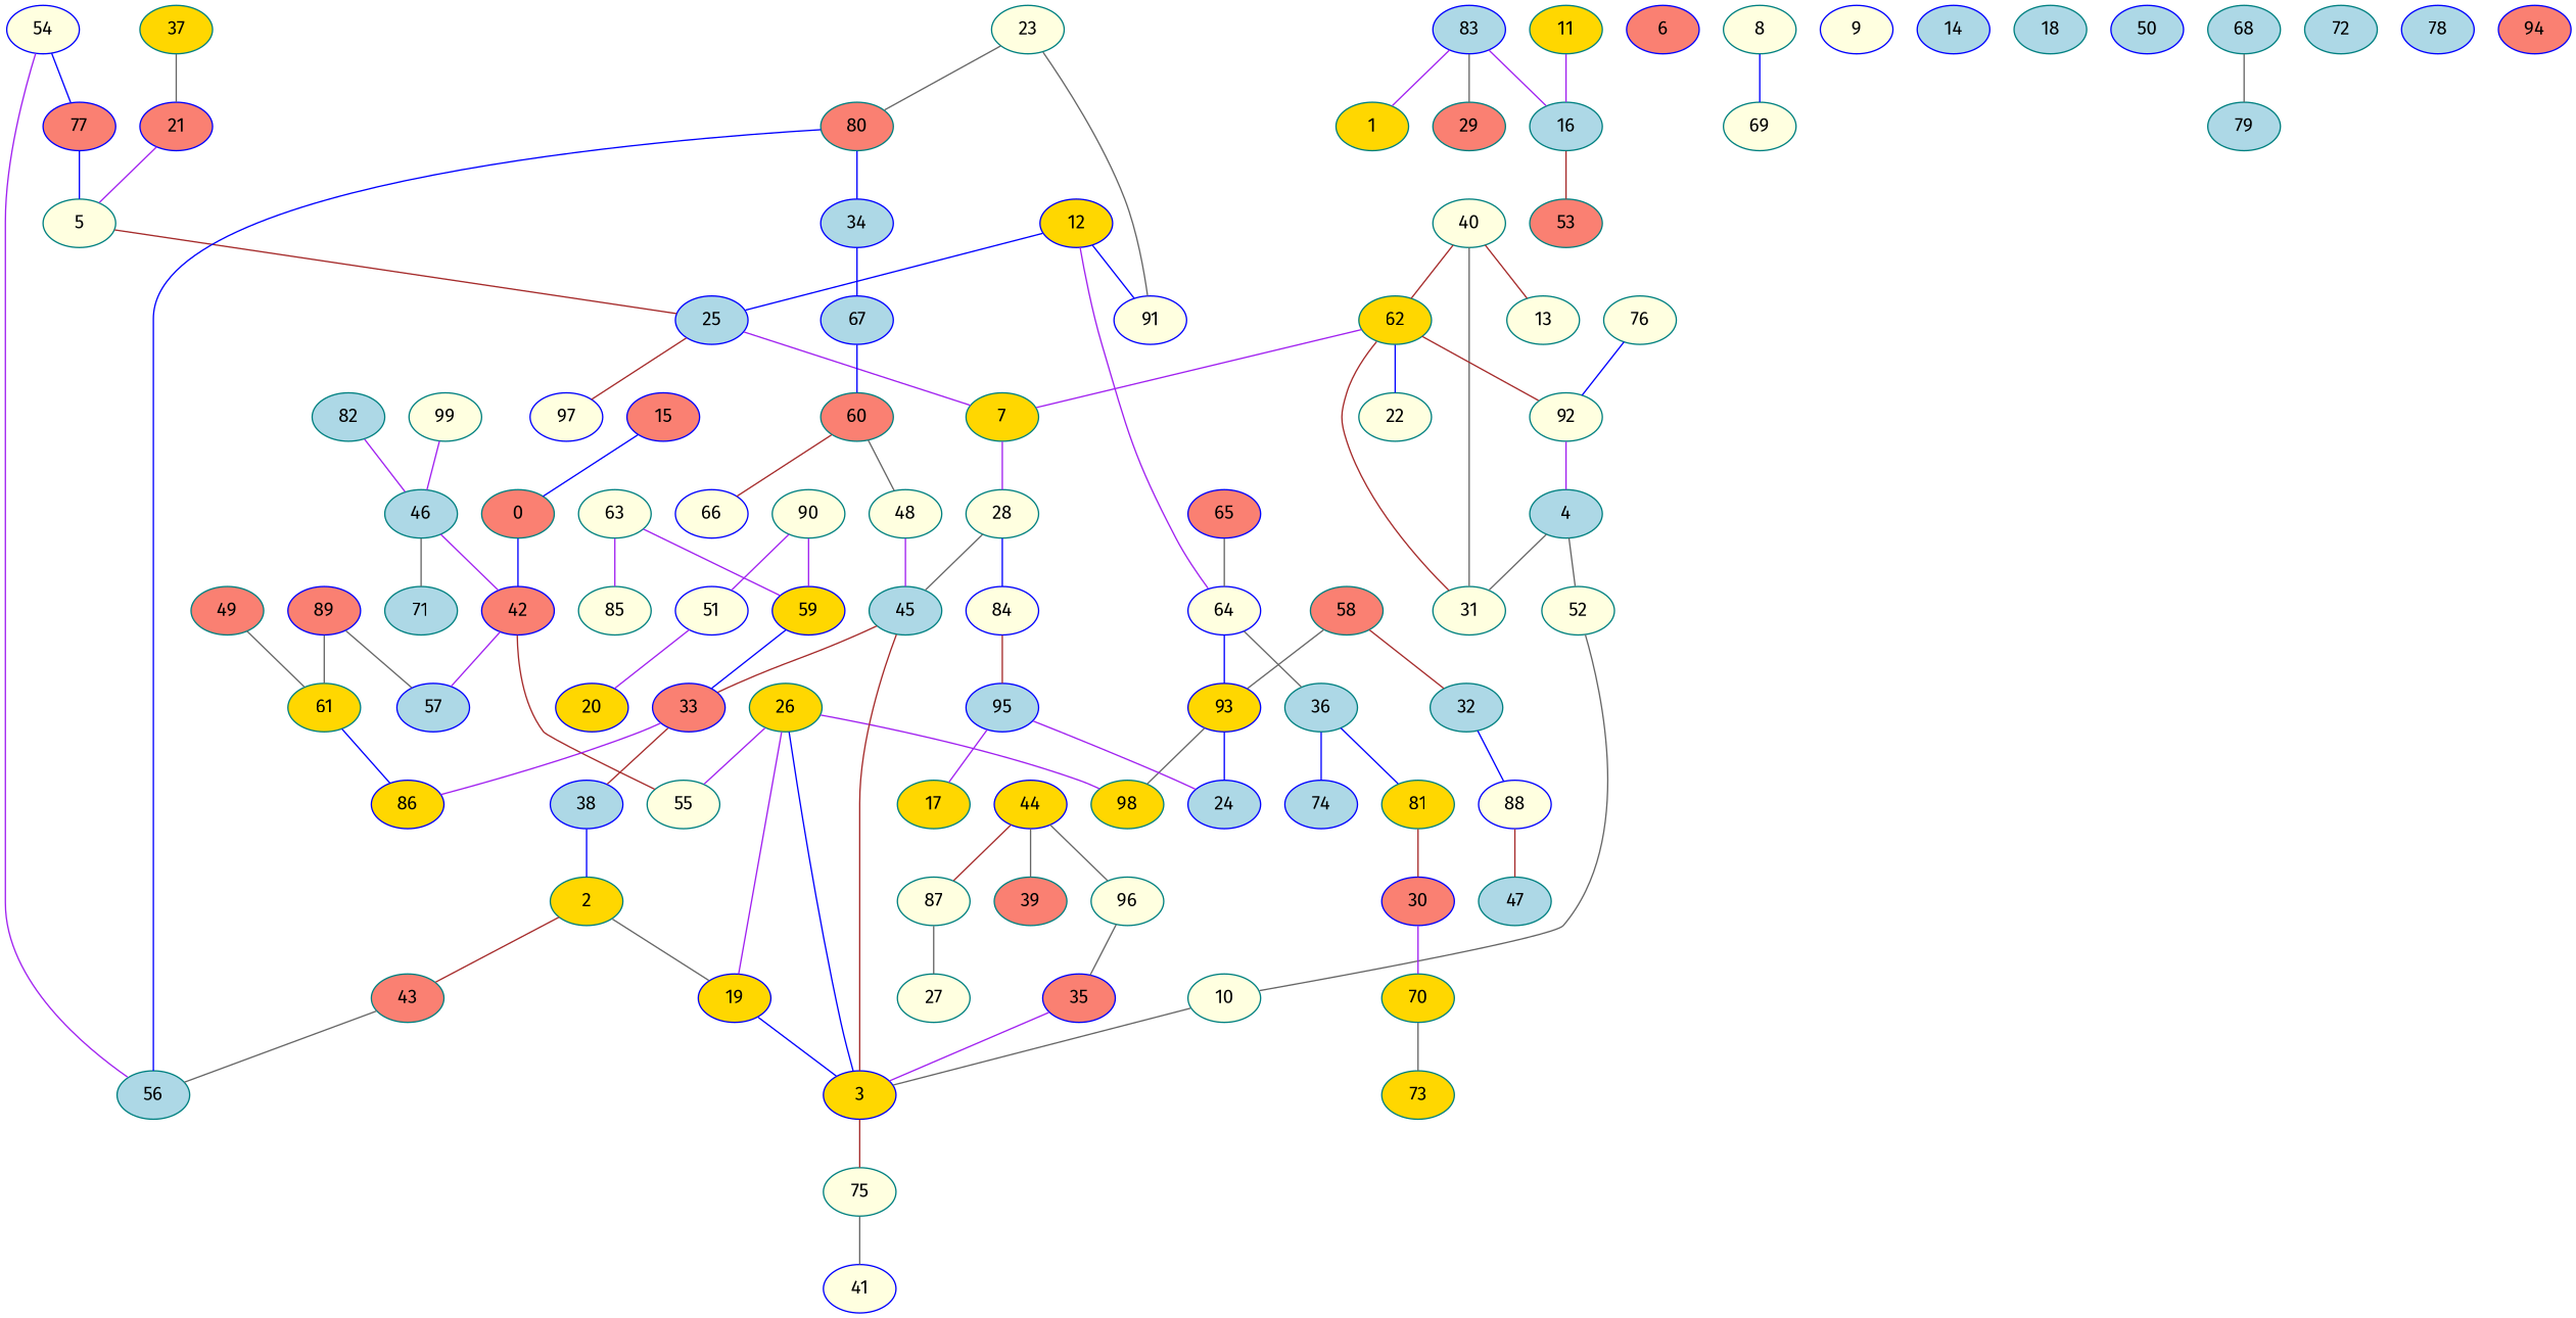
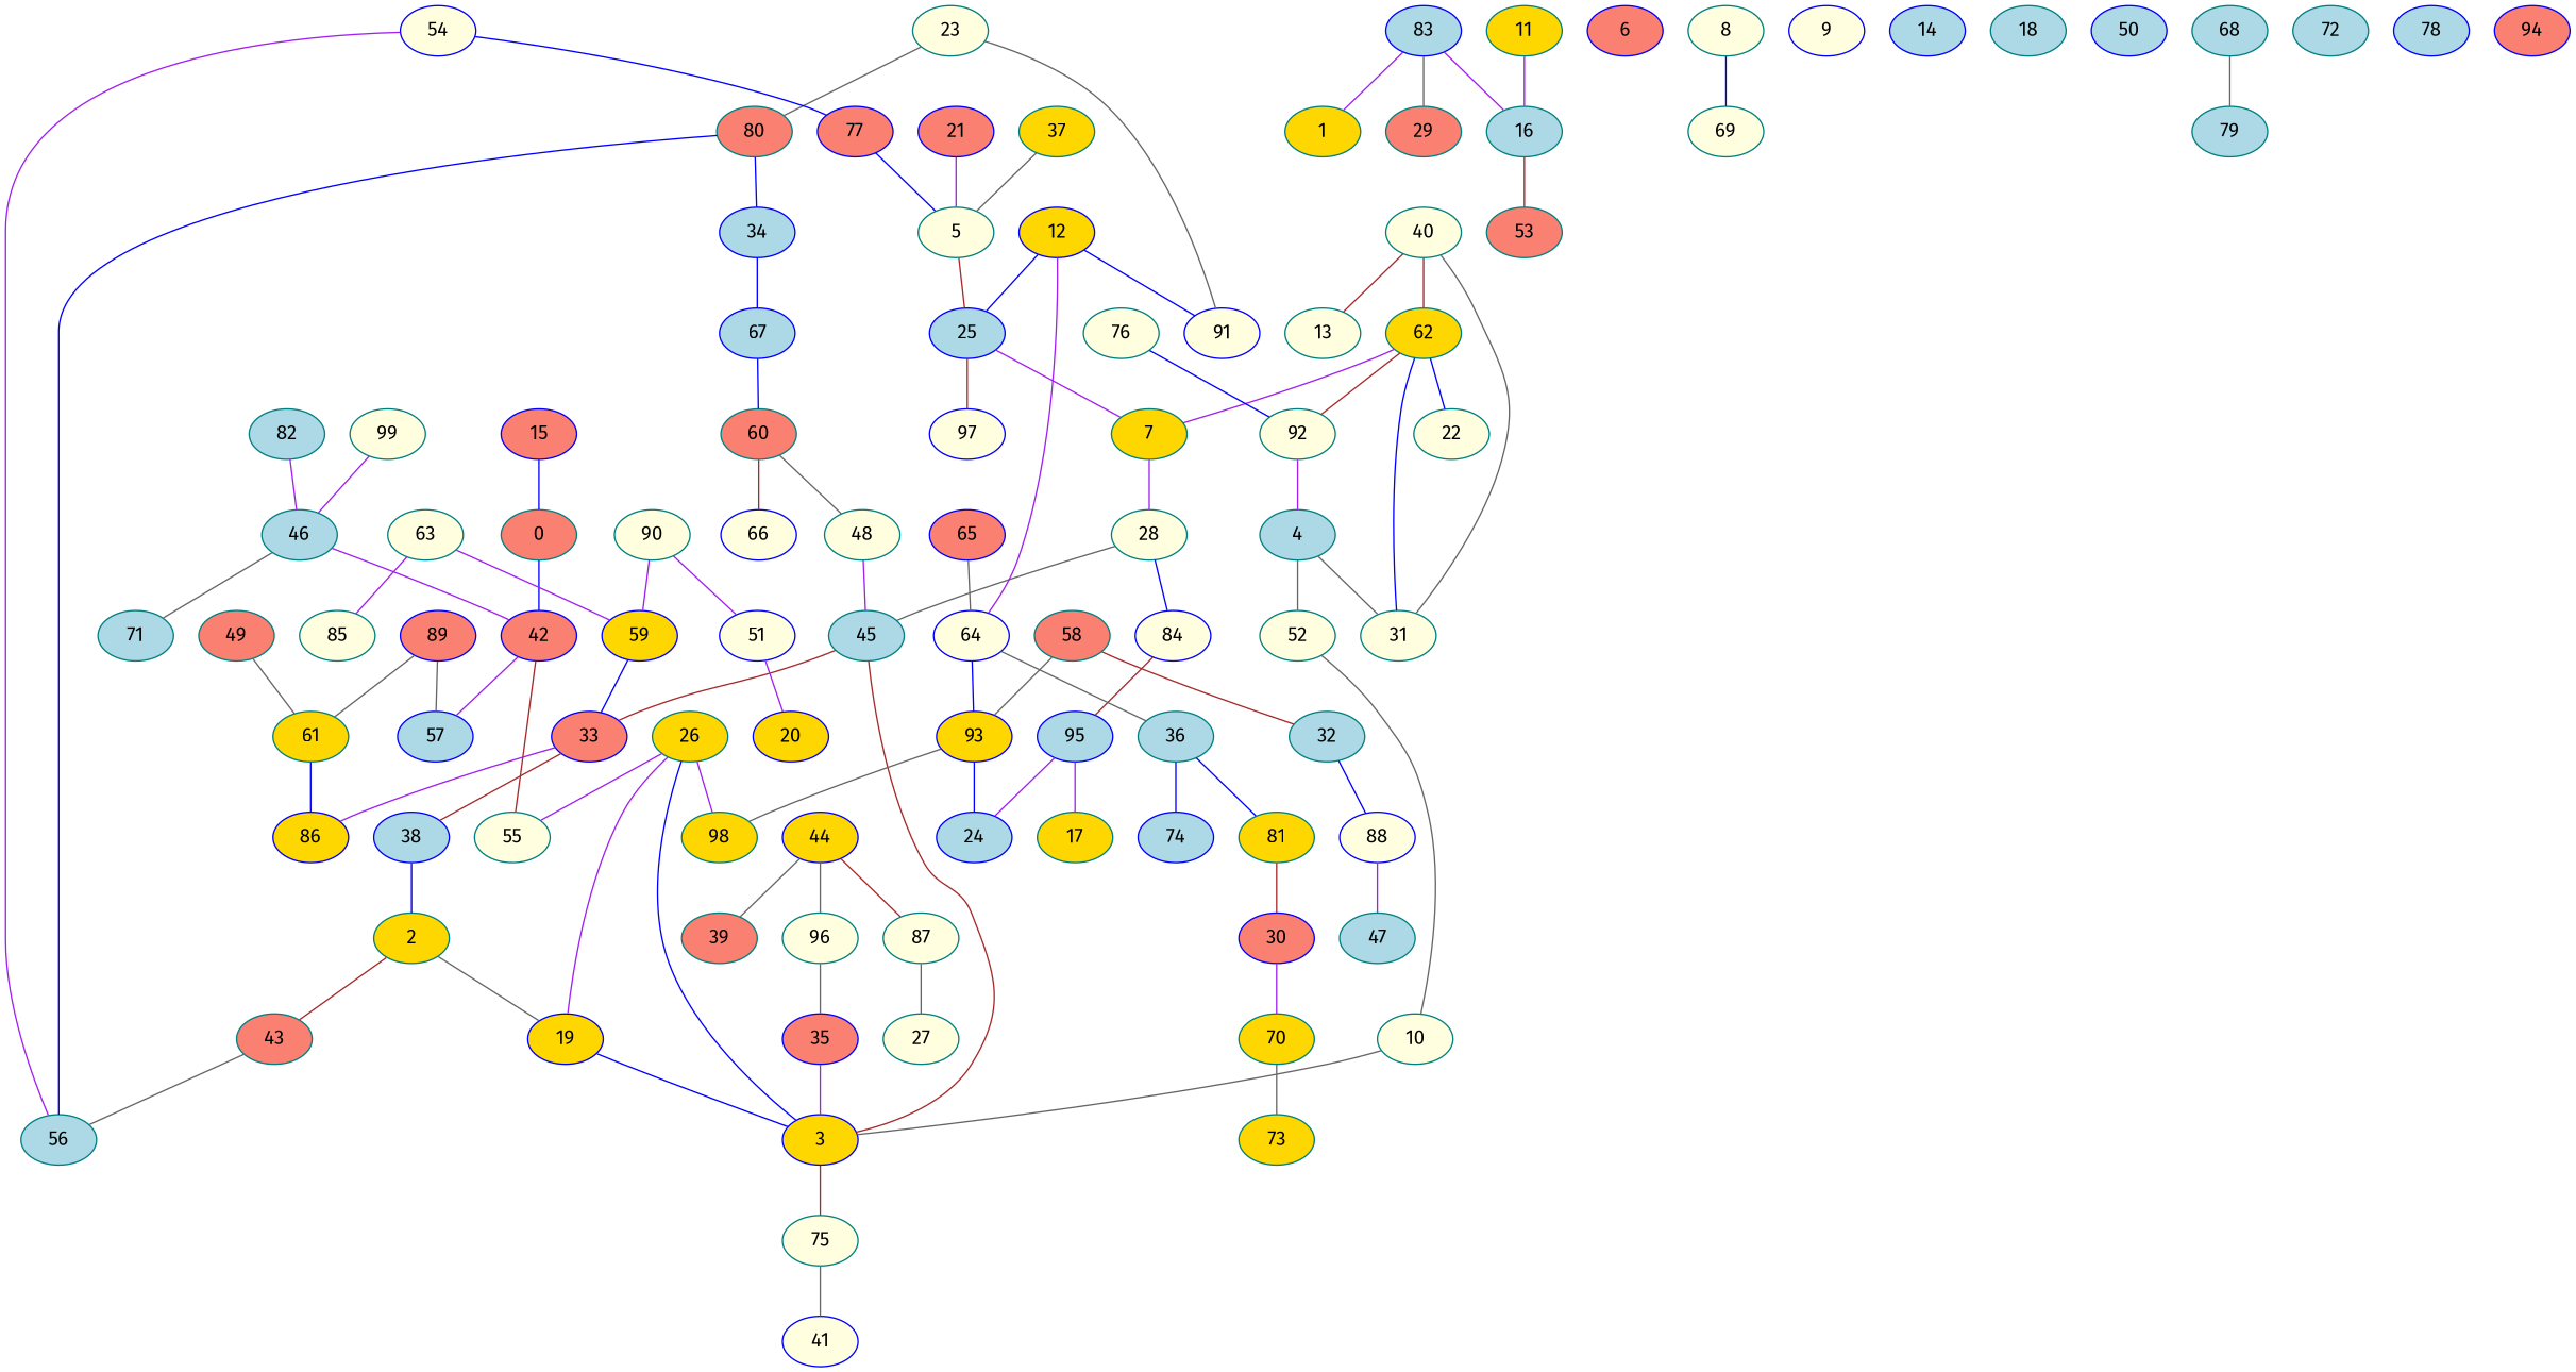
  graph {
    fontname="Fira Sans"
    node [color=teal fillcolor=lightyellow fontname="Fira Sans" style=filled]
    edge [color=purple fontname="Fira Sans"]
    n1 [fillcolor=salmon label=0]
    n2 [color=blue fillcolor=salmon label=42]
    n3 [label=55]
    n4 [color=blue fillcolor=lightblue label=57]
    n5 [fillcolor=gold label=1]
    n6 [fillcolor=gold label=2]
    n7 [color=blue fillcolor=gold label=19]
    n8 [fillcolor=salmon label=43]
    n9 [color=blue fillcolor=gold label=3]
    n10 [fillcolor=lightblue label=56]
    n11 [fillcolor=gold label=26]
    n12 [label=75]
    n13 [fillcolor=gold label=98]
    n14 [color=blue label=41]
    n15 [fillcolor=lightblue label=4]
    n16 [label=31]
    n17 [label=52]
    n18 [label=10]
    n19 [label=5]
    n20 [color=blue fillcolor=lightblue label=25]
    n21 [fillcolor=gold label=7]
    n22 [color=blue label=97]
    n23 [color=blue fillcolor=salmon label=6]
    n24 [label=28]
    n25 [fillcolor=lightblue label=45]
    n26 [color=blue label=84]
    n27 [label=8]
    n28 [label=69]
    n29 [color=blue label=9]
    n30 [fillcolor=gold label=11]
    n31 [fillcolor=lightblue label=16]
    n32 [fillcolor=salmon label=53]
    n33 [color=blue fillcolor=gold label=12]
    n34 [color=blue label=64]
    n35 [color=blue label=91]
    n36 [color=blue fillcolor=gold label=93]
    n37 [fillcolor=lightblue label=36]
    n38 [label=13]
    n39 [color=blue fillcolor=lightblue label=14]
    n40 [color=blue fillcolor=salmon label=15]
    n41 [fillcolor=gold label=17]
    n42 [fillcolor=lightblue label=18]
    n43 [color=blue fillcolor=gold label=20]
    n44 [color=blue fillcolor=salmon label=21]
    n45 [label=22]
    n46 [label=23]
    n47 [fillcolor=salmon label=80]
    n48 [color=blue fillcolor=lightblue label=34]
    n49 [color=blue fillcolor=lightblue label=24]
    n50 [label=27]
    n51 [color=blue fillcolor=salmon label=33]
    n52 [fillcolor=salmon label=29]
    n53 [color=blue fillcolor=salmon label=30]
    n54 [fillcolor=gold label=70]
    n55 [fillcolor=gold label=73]
    n56 [fillcolor=lightblue label=32]
    n57 [color=blue label=88]
    n58 [fillcolor=lightblue label=47]
    n59 [color=blue fillcolor=lightblue label=38]
    n60 [color=blue fillcolor=gold label=86]
    n61 [color=blue fillcolor=lightblue label=67]
    n62 [fillcolor=salmon label=60]
    n63 [color=blue fillcolor=salmon label=35]
    n64 [color=blue fillcolor=lightblue label=74]
    n65 [fillcolor=gold label=81]
    n66 [fillcolor=gold label=37]
    n67 [fillcolor=salmon label=39]
    n68 [label=40]
    n69 [fillcolor=gold label=62]
    n70 [label=92]
    n71 [color=blue fillcolor=gold label=44]
    n72 [label=87]
    n73 [label=96]
    n74 [fillcolor=lightblue label=46]
    n75 [fillcolor=lightblue label=71]
    n76 [label=48]
    n77 [fillcolor=salmon label=49]
    n78 [fillcolor=gold label=61]
    n79 [fillcolor=lightblue label=82]
    n80 [color=blue fillcolor=lightblue label=50]
    n81 [color=blue label=51]
    n82 [color=blue label=54]
    n83 [color=blue fillcolor=salmon label=77]
    n84 [fillcolor=salmon label=58]
    n85 [color=blue fillcolor=gold label=59]
    n86 [color=blue label=66]
    n87 [label=63]
    n88 [label=85]
    n89 [color=blue fillcolor=salmon label=65]
    n90 [fillcolor=lightblue label=68]
    n91 [fillcolor=lightblue label=79]
    n92 [fillcolor=lightblue label=72]
    n93 [label=76]
    n94 [color=blue fillcolor=lightblue label=78]
    n95 [color=blue fillcolor=lightblue label=83]
    n96 [color=blue fillcolor=lightblue label=95]
    n97 [color=blue fillcolor=salmon label=89]
    n98 [label=90]
    n99 [color=blue fillcolor=salmon label=94]
    n100 [label=99]
    n1 -- n2 [color=blue]
    n2 -- n3 [color=brown]
    n2 -- n4
    n6 -- n7 [color=gray40]
    n6 -- n8 [color=brown]
    n7 -- n9 [color=blue]
    n8 -- n10 [color=gray40]
    n9 -- n11 [color=blue]
    n9 -- n12 [color=brown]
    n11 -- n3
    n11 -- n7
    n11 -- n13
    n12 -- n14 [color=gray40]
    n15 -- n16 [color=gray40]
    n15 -- n17 [color=gray40]
    n17 -- n18 [color=gray40]
    n18 -- n9 [color=gray40]
    n19 -- n20 [color=brown]
    n20 -- n21
    n20 -- n22 [color=brown]
    n21 -- n24
    n24 -- n25 [color=gray40]
    n24 -- n26 [color=blue]
    n25 -- n9 [color=brown]
    n25 -- n51 [color=brown]
    n26 -- n96 [color=brown]
    n27 -- n28 [color=blue]
    n30 -- n31
    n31 -- n32 [color=brown]
    n33 -- n20 [color=blue]
    n33 -- n34
    n33 -- n35 [color=blue]
    n34 -- n36 [color=blue]
    n34 -- n37 [color=gray40]
    n36 -- n13 [color=gray40]
    n36 -- n49 [color=blue]
    n37 -- n64 [color=blue]
    n37 -- n65 [color=blue]
    n40 -- n1 [color=blue]
    n44 -- n19
    n46 -- n35 [color=gray40]
    n46 -- n47 [color=gray40]
    n47 -- n10 [color=blue]
    n47 -- n48 [color=blue]
    n48 -- n61 [color=blue]
    n51 -- n59 [color=brown]
    n51 -- n60
    n53 -- n54
    n54 -- n55 [color=gray40]
    n56 -- n57 [color=blue]
-   n57 -- n58 [color=brown]
+   n57 -- n58
    n59 -- n6 [color=blue]
    n61 -- n62 [color=blue]
    n62 -- n76 [color=gray40]
    n62 -- n86 [color=brown]
    n63 -- n9
    n65 -- n53 [color=brown]
-   n66 -- n44 [color=gray40]
+   n66 -- n19 [color=gray40]
    n68 -- n16 [color=gray40]
    n68 -- n38 [color=brown]
    n68 -- n69 [color=brown]
-   n69 -- n16 [color=brown]
+   n69 -- n16 [color=blue]
    n69 -- n21
    n69 -- n45 [color=blue]
    n69 -- n70 [color=brown]
    n70 -- n15
    n71 -- n67 [color=gray40]
    n71 -- n72 [color=brown]
    n71 -- n73 [color=gray40]
    n72 -- n50 [color=gray40]
    n73 -- n63 [color=gray40]
    n74 -- n2
    n74 -- n75 [color=gray40]
    n76 -- n25
    n77 -- n78 [color=gray40]
    n78 -- n60 [color=blue]
    n79 -- n74
    n81 -- n43
    n82 -- n10
    n82 -- n83 [color=blue]
    n83 -- n19 [color=blue]
    n84 -- n36 [color=gray40]
    n84 -- n56 [color=brown]
    n85 -- n51 [color=blue]
    n87 -- n85
    n87 -- n88
    n89 -- n34 [color=gray40]
    n90 -- n91 [color=gray40]
    n93 -- n70 [color=blue]
    n95 -- n5
    n95 -- n31
    n95 -- n52 [color=gray40]
    n96 -- n41
    n96 -- n49
    n97 -- n4 [color=gray40]
    n97 -- n78 [color=gray40]
    n98 -- n81
    n98 -- n85
    n100 -- n74
  }
